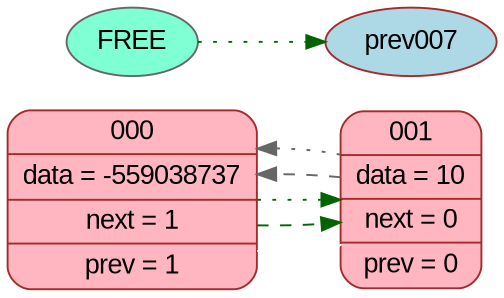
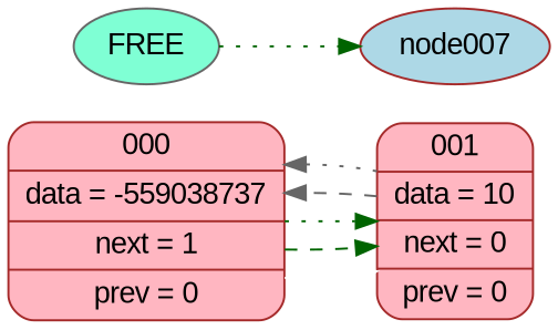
  digraph {
    fontname="Liberation Sans"
    rankdir=LR
    node [color=brown fillcolor=lightpink fontname="Liberation Sans" style=filled]
    edge [color=darkgreen fontname="Liberation Sans" style=dotted]
-   n1 [label=" {000} | {data = -559038737} | {next = 1} |{ prev = 1 }" shape=Mrecord]
+   n1 [label=" {000} | {data = -559038737} | {next = 1} |{ prev = 0 }" shape=Mrecord]
    n2 [label=" {001} | {data = 10} | {next = 0} |{ prev = 0 }" shape=Mrecord]
    FREE [color=gray40 fillcolor=aquamarine]
-   node007 [fillcolor=lightblue label=prev007]
+   node007 [fillcolor=lightblue]
    n1 -> n2 [color=white weight=100000 style=""]
    n1 -> n2 [style=dashed weight=100]
    n1 -> n2
    n2 -> n1 [color=gray40 style=dashed weight=100]
    n2 -> n1 [color=gray40]
    FREE -> node007
  }
